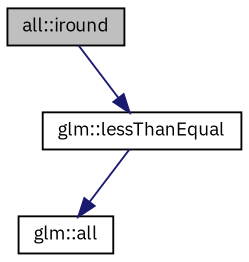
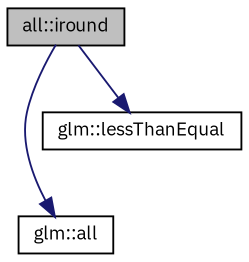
  digraph {
    fontname="IBM Plex Sans"
    rankdir=TB
    node [color=black fillcolor=white fontname="IBM Plex Sans" fontsize=10 shape=record style=filled]
    edge [color=midnightblue fontname="IBM Plex Sans" fontsize=10 labelfontname=Helvetica labelfontsize=10 style=solid]
    n1 [fillcolor=grey75 fontcolor=black height=0.2 label="all::iround" width=0.4]
    n2 [height=0.2 label="glm::all" width=0.4]
    n3 [height=0.2 label="glm::lessThanEqual" width=0.4]
-   n3 -> n2
+   n1 -> n2
    n1 -> n3
  }
